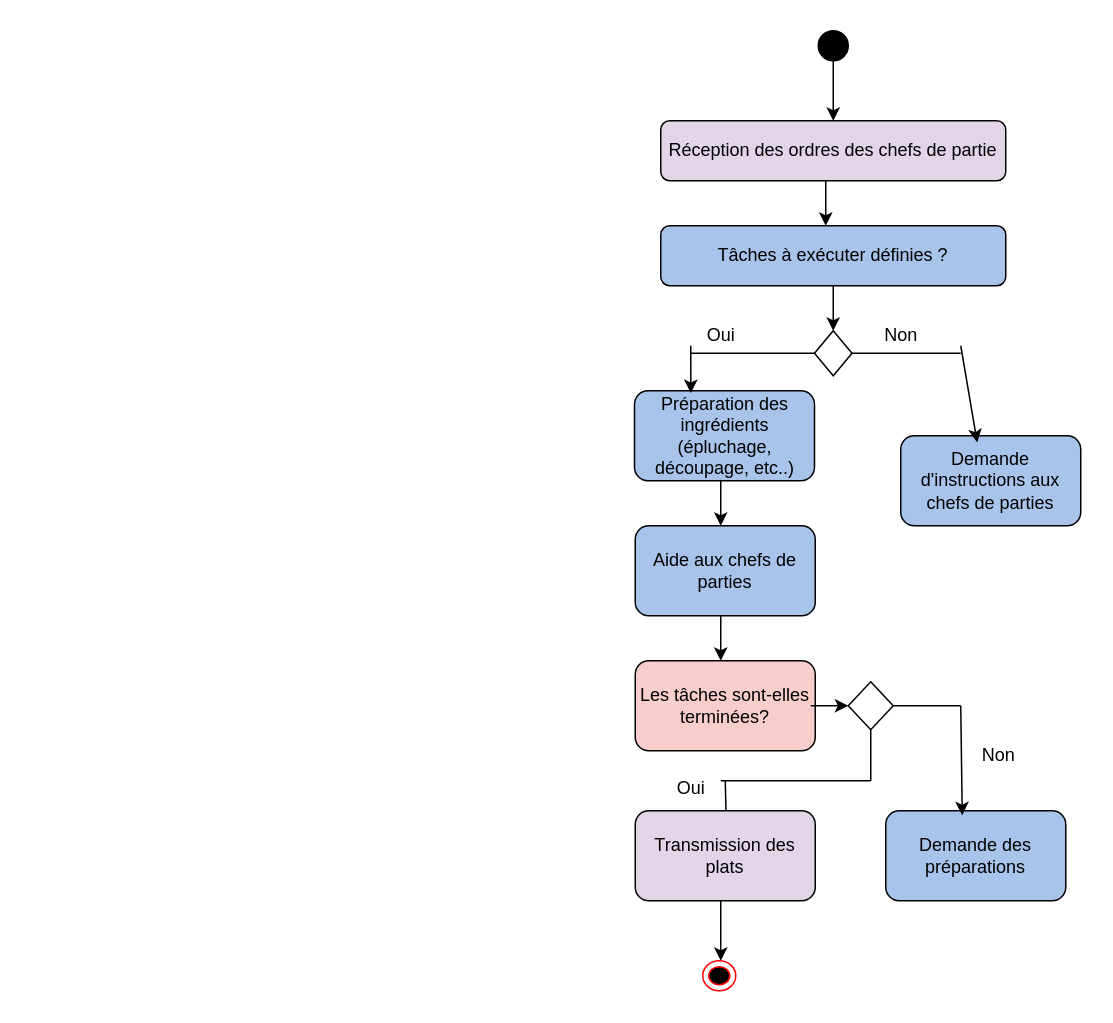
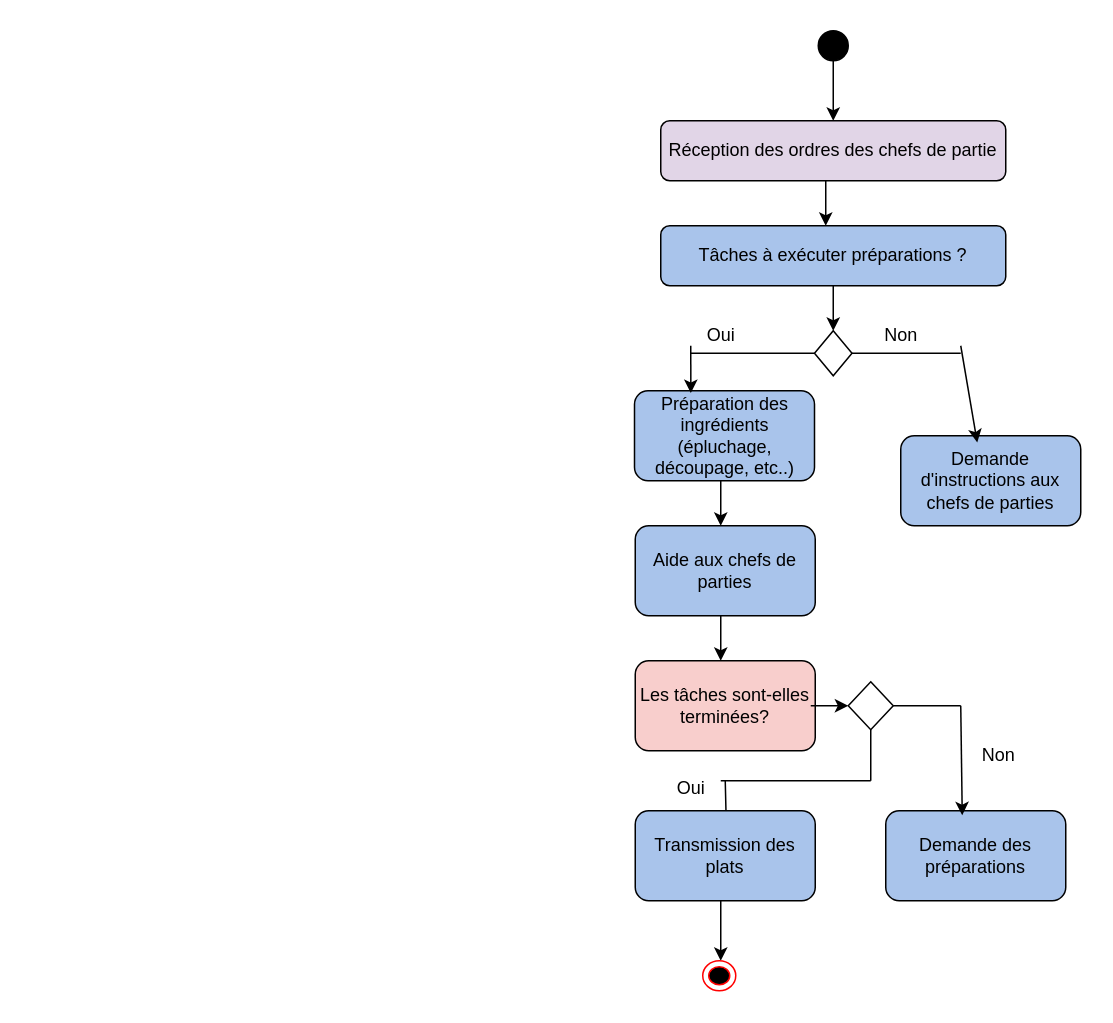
  <mxCell id="0" />
  <mxCell id="1" parent="0" />
  <mxCell id="2" value="&lt;div&gt;&lt;br&gt;&lt;/div&gt;" style="text;html=1;align=center;verticalAlign=middle;resizable=0;points=[];autosize=1;strokeColor=none;fillColor=none;" parent="1" vertex="1"><mxGeometry x="20" y="208" width="20" height="30" as="geometry" /></mxCell>
  <mxCell id="3" value="&lt;span style=&quot;text-wrap: nowrap;&quot;&gt;Réception des ordres des chefs de partie&lt;/span&gt;" style="rounded=1;whiteSpace=wrap;html=1;fillColor=#e1d5e7;" parent="1" vertex="1"><mxGeometry x="440" y="80" width="230" height="40" as="geometry" /></mxCell>
- <mxCell id="4" value="&lt;span style=&quot;text-wrap: nowrap;&quot;&gt;Tâches à exécuter définies ?&lt;/span&gt;" style="rounded=1;whiteSpace=wrap;html=1;fillColor=#A9C4EB;" parent="1" vertex="1"><mxGeometry x="440" y="150" width="230" height="40" as="geometry" /></mxCell>
+ <mxCell id="4" value="&lt;span style=&quot;text-wrap: nowrap;&quot;&gt;Tâches à exécuter préparations ?&lt;/span&gt;" style="rounded=1;whiteSpace=wrap;html=1;fillColor=#A9C4EB;" parent="1" vertex="1"><mxGeometry x="440" y="150" width="230" height="40" as="geometry" /></mxCell>
  <mxCell id="5" value="" style="rhombus;whiteSpace=wrap;html=1;fillColor=#FFFFFF;" parent="1" vertex="1"><mxGeometry x="542.5" y="220" width="25" height="30" as="geometry" /></mxCell>
  <mxCell id="6" value="Préparation des ingrédients (épluchage, découpage, etc..)" style="rounded=1;whiteSpace=wrap;html=1;fillColor=#A9C4EB;" parent="1" vertex="1"><mxGeometry x="422.5" y="260" width="120" height="60" as="geometry" /></mxCell>
  <mxCell id="7" value="Demande d'instructions aux chefs de parties" style="rounded=1;whiteSpace=wrap;html=1;fillColor=#A9C4EB;" parent="1" vertex="1"><mxGeometry x="600" y="290" width="120" height="60" as="geometry" /></mxCell>
  <mxCell id="8" value="Aide aux chefs de parties" style="rounded=1;whiteSpace=wrap;html=1;fillColor=#A9C4EB;" parent="1" vertex="1"><mxGeometry x="423" y="350" width="120" height="60" as="geometry" /></mxCell>
  <mxCell id="9" value="" style="edgeStyle=orthogonalEdgeStyle;rounded=0;orthogonalLoop=1;jettySize=auto;html=1;" edge="1" parent="1" target="11"><mxGeometry relative="1" as="geometry"><mxPoint x="483" y="520" as="sourcePoint" /></mxGeometry></mxCell>
  <mxCell id="10" value="Les tâches sont-elles terminées?" style="rounded=1;whiteSpace=wrap;html=1;fillColor=#f8cecc;" parent="1" vertex="1"><mxGeometry x="423" y="440" width="120" height="60" as="geometry" /></mxCell>
- <mxCell id="11" value="Transmission des plats" style="rounded=1;whiteSpace=wrap;html=1;fillColor=#e1d5e7;" parent="1" vertex="1"><mxGeometry x="423" y="540" width="120" height="60" as="geometry" /></mxCell>
+ <mxCell id="11" value="Transmission des plats" style="rounded=1;whiteSpace=wrap;html=1;fillColor=#A9C4EB;" parent="1" vertex="1"><mxGeometry x="423" y="540" width="120" height="60" as="geometry" /></mxCell>
  <mxCell id="12" value="Demande des préparations" style="rounded=1;whiteSpace=wrap;html=1;fillColor=#A9C4EB;" parent="1" vertex="1"><mxGeometry x="590" y="540" width="120" height="60" as="geometry" /></mxCell>
  <mxCell id="13" value="" style="endArrow=none;html=1;rounded=0;exitX=1;exitY=0.5;exitDx=0;exitDy=0;" parent="1" source="31" edge="1"><mxGeometry width="50" height="50" relative="1" as="geometry"><mxPoint x="600" y="470" as="sourcePoint" /><mxPoint x="640" y="470" as="targetPoint" /></mxGeometry></mxCell>
  <mxCell id="14" value="" style="endArrow=classic;html=1;rounded=0;" parent="1" edge="1"><mxGeometry width="50" height="50" relative="1" as="geometry"><mxPoint x="640" y="470" as="sourcePoint" /><mxPoint x="641" y="543" as="targetPoint" /></mxGeometry></mxCell>
  <mxCell id="15" value="" style="endArrow=classic;html=1;rounded=0;" parent="1" edge="1"><mxGeometry width="50" height="50" relative="1" as="geometry"><mxPoint x="480" y="410" as="sourcePoint" /><mxPoint x="480" y="440" as="targetPoint" /></mxGeometry></mxCell>
  <mxCell id="16" value="" style="endArrow=classic;html=1;rounded=0;" parent="1" edge="1"><mxGeometry width="50" height="50" relative="1" as="geometry"><mxPoint x="480" y="320" as="sourcePoint" /><mxPoint x="480" y="350" as="targetPoint" /></mxGeometry></mxCell>
  <mxCell id="17" value="" style="endArrow=classic;html=1;rounded=0;" parent="1" edge="1"><mxGeometry width="50" height="50" relative="1" as="geometry"><mxPoint x="550" y="120" as="sourcePoint" /><mxPoint x="550" y="150" as="targetPoint" /></mxGeometry></mxCell>
  <mxCell id="18" value="" style="endArrow=classic;html=1;rounded=0;exitX=0.5;exitY=1;exitDx=0;exitDy=0;entryX=0.5;entryY=0;entryDx=0;entryDy=0;" parent="1" source="4" target="5" edge="1"><mxGeometry width="50" height="50" relative="1" as="geometry"><mxPoint x="640" y="200" as="sourcePoint" /><mxPoint x="690" y="150" as="targetPoint" /></mxGeometry></mxCell>
  <mxCell id="19" value="" style="endArrow=none;html=1;rounded=0;exitX=1;exitY=0.5;exitDx=0;exitDy=0;" parent="1" source="5" edge="1"><mxGeometry width="50" height="50" relative="1" as="geometry"><mxPoint x="580" y="240" as="sourcePoint" /><mxPoint x="640" y="235" as="targetPoint" /></mxGeometry></mxCell>
  <mxCell id="20" value="" style="endArrow=none;html=1;rounded=0;entryX=0;entryY=0.5;entryDx=0;entryDy=0;" parent="1" target="5" edge="1"><mxGeometry width="50" height="50" relative="1" as="geometry"><mxPoint x="460" y="235" as="sourcePoint" /><mxPoint x="490" y="200" as="targetPoint" /></mxGeometry></mxCell>
  <mxCell id="21" value="" style="endArrow=classic;html=1;rounded=0;entryX=0.425;entryY=0.075;entryDx=0;entryDy=0;entryPerimeter=0;" parent="1" target="7" edge="1"><mxGeometry width="50" height="50" relative="1" as="geometry"><mxPoint x="640" y="230" as="sourcePoint" /><mxPoint x="700" y="190" as="targetPoint" /></mxGeometry></mxCell>
  <mxCell id="22" value="" style="endArrow=classic;html=1;rounded=0;entryX=0.313;entryY=0.025;entryDx=0;entryDy=0;entryPerimeter=0;" parent="1" target="6" edge="1"><mxGeometry width="50" height="50" relative="1" as="geometry"><mxPoint x="460" y="230" as="sourcePoint" /><mxPoint x="510" y="190" as="targetPoint" /></mxGeometry></mxCell>
  <mxCell id="23" value="" style="endArrow=classic;html=1;rounded=0;entryX=0.5;entryY=0;entryDx=0;entryDy=0;" parent="1" target="3" edge="1"><mxGeometry width="50" height="50" relative="1" as="geometry"><mxPoint x="555" y="30" as="sourcePoint" /><mxPoint x="590" y="-30" as="targetPoint" /></mxGeometry></mxCell>
  <mxCell id="24" value="" style="ellipse;whiteSpace=wrap;html=1;aspect=fixed;fillColor=#000000;" parent="1" vertex="1"><mxGeometry x="545" y="20" width="20" height="20" as="geometry" /></mxCell>
  <mxCell id="25" value="" style="endArrow=classic;html=1;rounded=0;" parent="1" edge="1"><mxGeometry width="50" height="50" relative="1" as="geometry"><mxPoint x="480" y="600" as="sourcePoint" /><mxPoint x="480" y="640" as="targetPoint" /></mxGeometry></mxCell>
  <mxCell id="26" value="" style="ellipse;html=1;shape=endState;fillColor=#000000;strokeColor=#ff0000;" parent="1" vertex="1"><mxGeometry x="468" y="640" width="22" height="20" as="geometry" /></mxCell>
  <mxCell id="27" value="Oui" style="text;html=1;align=center;verticalAlign=middle;resizable=0;points=[];autosize=1;strokeColor=none;fillColor=none;" parent="1" vertex="1"><mxGeometry x="440" y="510" width="40" height="30" as="geometry" /></mxCell>
  <mxCell id="28" value="Non" style="text;html=1;align=center;verticalAlign=middle;resizable=0;points=[];autosize=1;strokeColor=none;fillColor=none;" parent="1" vertex="1"><mxGeometry x="640" y="488" width="50" height="30" as="geometry" /></mxCell>
  <mxCell id="29" value="Oui" style="text;html=1;align=center;verticalAlign=middle;resizable=0;points=[];autosize=1;strokeColor=none;fillColor=none;" parent="1" vertex="1"><mxGeometry x="460" y="208" width="40" height="30" as="geometry" /></mxCell>
  <mxCell id="30" value="Non" style="text;html=1;align=center;verticalAlign=middle;resizable=0;points=[];autosize=1;strokeColor=none;fillColor=none;" parent="1" vertex="1"><mxGeometry x="575" y="208" width="50" height="30" as="geometry" /></mxCell>
  <mxCell id="31" value="" style="rhombus;whiteSpace=wrap;html=1;" vertex="1" parent="1"><mxGeometry x="565" y="454" width="30" height="32" as="geometry" /></mxCell>
  <mxCell id="32" value="" style="endArrow=classic;html=1;rounded=0;entryX=0;entryY=0.5;entryDx=0;entryDy=0;" edge="1" parent="1" target="31"><mxGeometry width="50" height="50" relative="1" as="geometry"><mxPoint x="540" y="470" as="sourcePoint" /><mxPoint x="590" y="420" as="targetPoint" /></mxGeometry></mxCell>
  <mxCell id="33" value="" style="endArrow=none;html=1;rounded=0;" edge="1" parent="1"><mxGeometry width="50" height="50" relative="1" as="geometry"><mxPoint x="480" y="520" as="sourcePoint" /><mxPoint x="580" y="520" as="targetPoint" /></mxGeometry></mxCell>
  <mxCell id="34" value="" style="endArrow=none;html=1;rounded=0;entryX=0.5;entryY=1;entryDx=0;entryDy=0;" edge="1" parent="1" target="31"><mxGeometry width="50" height="50" relative="1" as="geometry"><mxPoint x="580" y="520" as="sourcePoint" /><mxPoint x="630" y="470" as="targetPoint" /></mxGeometry></mxCell>
